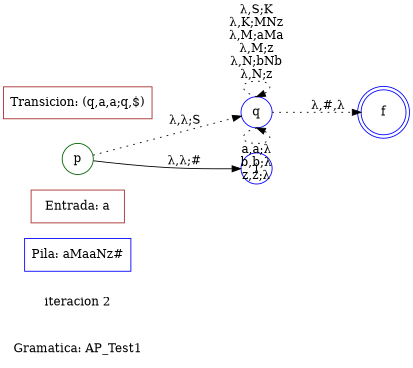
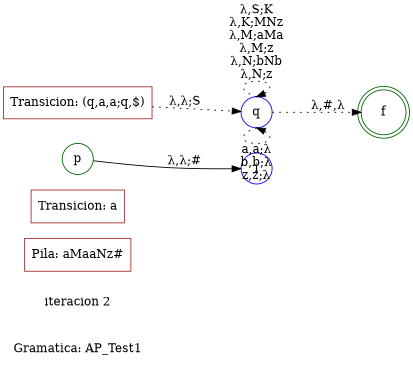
  digraph {
    rankdir=LR
    node [color=blue shape=record]
    edge [style=dotted]
    n1 [label="Gramatica: AP_Test1" shape=plaintext]
    n2 [label="iteracion 2" shape=plaintext]
-   n3 [label="Pila: aMaaNz#"]
-   n4 [color=brown label="Entrada: a"]
+   n3 [color=brown label="Pila: aMaaNz#"]
+   n4 [color=brown label="Transicion: a"]
    n5 [color=brown label="Transicion: (q,a,a;q,$)"]
-   f [shape=doublecircle]
+   f [color=darkgreen shape=doublecircle]
    i [shape=circle]
    p [color=darkgreen shape=circle]
    q [shape=circle]
    p -> i [label="λ,λ;#" style=solid]
-   p -> q [label="λ,λ;S"]
+   n5 -> q [label="λ,λ;S"]
    q -> f [label="λ,#,λ"]
    q -> q [headport=n label="λ,S;K\nλ,K;MNz\nλ,M;aMa\nλ,M;z\nλ,N;bNb\nλ,N;z\n" tailport=n]
    q -> q [headport=s label="a,a;λ\nb,b;λ\nz,z;λ\n" tailport=s]
  }
